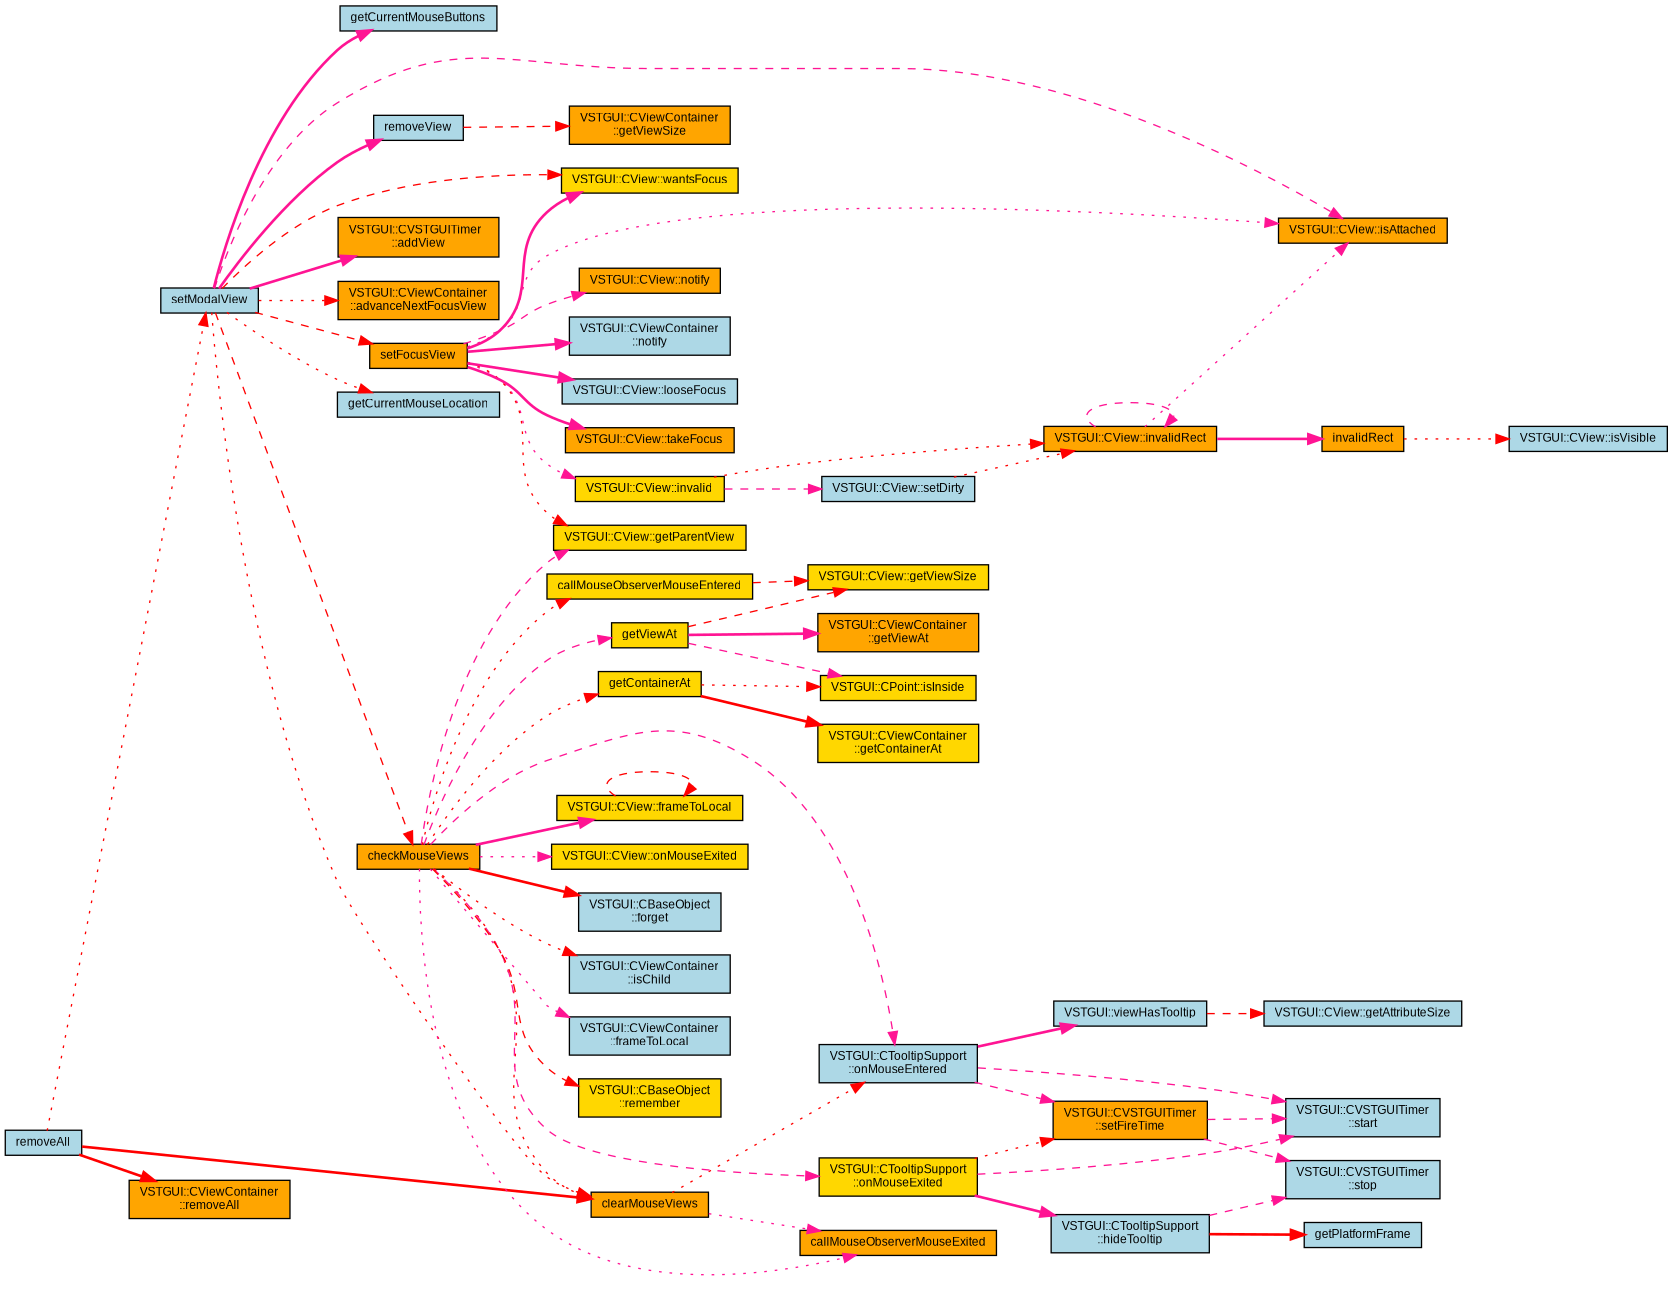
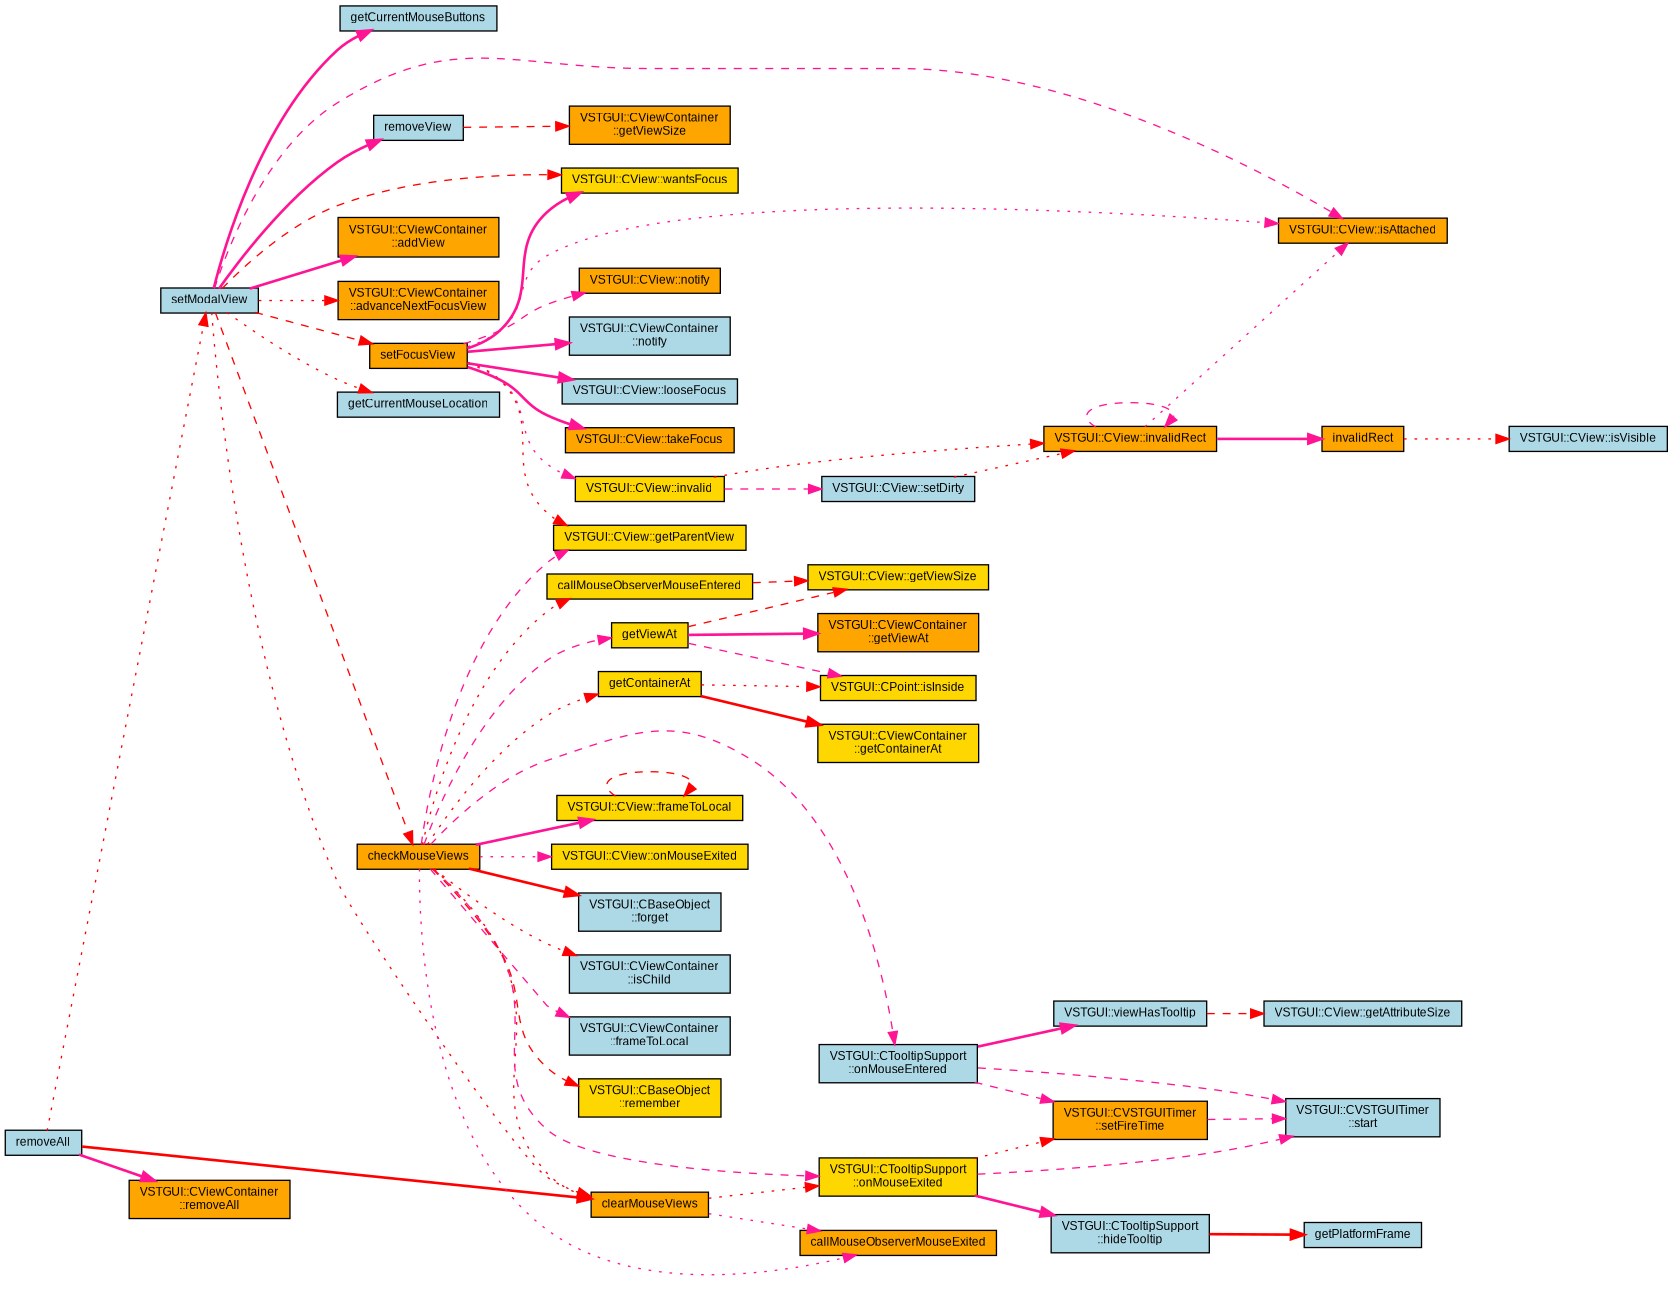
  digraph {
    rankdir=LR
    node [color=black fillcolor=lightblue fontname=Arial fontsize=9 shape=record style=filled]
    edge [color=deeppink fontname=Arial fontsize=9 labelfontname=Arial labelfontsize=9 style=dashed]
    n1 [fontcolor=black height=0.2 label=removeAll width=0.4]
    n2 [height=0.2 label=setModalView width=0.4]
    n3 [fillcolor=orange height=0.2 label=clearMouseViews width=0.4]
    n4 [fillcolor=orange height=0.2 label="VSTGUI::CViewContainer\l::removeAll" width=0.4]
    n5 [fillcolor=orange height=0.2 label="VSTGUI::CView::isAttached" width=0.4]
    n6 [height=0.2 label=removeView width=0.4]
-   n7 [fillcolor=orange height=0.2 label="VSTGUI::CVSTGUITimer\l::addView" width=0.4]
+   n7 [fillcolor=orange height=0.2 label="VSTGUI::CViewContainer\l::addView" width=0.4]
    n8 [fillcolor=orange height=0.2 label="VSTGUI::CViewContainer\l::advanceNextFocusView" width=0.4]
    n9 [fillcolor=orange height=0.2 label=setFocusView width=0.4]
    n10 [fillcolor=gold height=0.2 label="VSTGUI::CView::wantsFocus" width=0.4]
    n11 [height=0.2 label=getCurrentMouseLocation width=0.4]
    n12 [fillcolor=orange height=0.2 label=checkMouseViews width=0.4]
    n13 [height=0.2 label=getCurrentMouseButtons width=0.4]
    n14 [fillcolor=gold height=0.2 label="VSTGUI::CTooltipSupport\l::onMouseExited" width=0.4]
    n15 [fillcolor=orange height=0.2 label=callMouseObserverMouseExited width=0.4]
    n16 [fillcolor=orange height=0.2 label="VSTGUI::CViewContainer\l::getViewSize" width=0.4]
    n17 [fillcolor=gold height=0.2 label="VSTGUI::CView::invalid" width=0.4]
    n18 [fillcolor=gold height=0.2 label="VSTGUI::CView::getParentView" width=0.4]
    n19 [fillcolor=orange height=0.2 label="VSTGUI::CView::notify" width=0.4]
    n20 [height=0.2 label="VSTGUI::CViewContainer\l::notify" width=0.4]
    n21 [height=0.2 label="VSTGUI::CView::looseFocus" width=0.4]
    n22 [fillcolor=orange height=0.2 label="VSTGUI::CView::takeFocus" width=0.4]
    n23 [fillcolor=gold height=0.2 label=getViewAt width=0.4]
    n24 [fillcolor=gold height=0.2 label=getContainerAt width=0.4]
    n25 [height=0.2 label="VSTGUI::CTooltipSupport\l::onMouseEntered" width=0.4]
    n26 [fillcolor=gold height=0.2 label="VSTGUI::CView::frameToLocal" width=0.4]
    n27 [fillcolor=gold height=0.2 label="VSTGUI::CView::onMouseExited" width=0.4]
    n28 [height=0.2 label="VSTGUI::CBaseObject\l::forget" width=0.4]
    n29 [height=0.2 label="VSTGUI::CViewContainer\l::isChild" width=0.4]
    n30 [height=0.2 label="VSTGUI::CViewContainer\l::frameToLocal" width=0.4]
    n31 [fillcolor=gold height=0.2 label="VSTGUI::CBaseObject\l::remember" width=0.4]
    n32 [fillcolor=gold height=0.2 label=callMouseObserverMouseEntered width=0.4]
    n33 [height=0.2 label="VSTGUI::CTooltipSupport\l::hideTooltip" width=0.4]
    n34 [fillcolor=orange height=0.2 label="VSTGUI::CVSTGUITimer\l::setFireTime" width=0.4]
    n35 [height=0.2 label="VSTGUI::CVSTGUITimer\l::start" width=0.4]
-   n36 [height=0.2 label="VSTGUI::CVSTGUITimer\l::stop" width=0.4]
    n37 [height=0.2 label=getPlatformFrame width=0.4]
    n38 [height=0.2 label="VSTGUI::CView::setDirty" width=0.4]
    n39 [fillcolor=orange height=0.2 label="VSTGUI::CView::invalidRect" width=0.4]
    n40 [fillcolor=orange height=0.2 label=invalidRect width=0.4]
    n41 [height=0.2 label="VSTGUI::CView::isVisible" width=0.4]
    n42 [fillcolor=gold height=0.2 label="VSTGUI::CPoint::isInside" width=0.4]
    n43 [fillcolor=gold height=0.2 label="VSTGUI::CView::getViewSize" width=0.4]
    n44 [fillcolor=orange height=0.2 label="VSTGUI::CViewContainer\l::getViewAt" width=0.4]
    n45 [fillcolor=gold height=0.2 label="VSTGUI::CViewContainer\l::getContainerAt" width=0.4]
    n46 [height=0.2 label="VSTGUI::viewHasTooltip" width=0.4]
    n47 [height=0.2 label="VSTGUI::CView::getAttributeSize" width=0.4]
    n1 -> n2 [color=red style=dotted]
    n1 -> n3 [color=red style=bold]
-   n1 -> n4 [color=red style=bold]
+   n1 -> n4 [style=bold]
    n2 -> n3 [color=red style=dotted]
    n2 -> n5
    n2 -> n6 [style=bold]
    n2 -> n7 [style=bold]
    n2 -> n8 [color=red style=dotted]
    n2 -> n9 [color=red]
    n2 -> n10 [color=red]
    n2 -> n11 [color=red style=dotted]
    n2 -> n12 [color=red]
    n2 -> n13 [style=bold]
-   n3 -> n25 [color=red style=dotted]
+   n3 -> n14 [color=red style=dotted]
    n3 -> n15 [style=dotted]
    n6 -> n16 [color=red]
    n9 -> n5 [style=dotted]
    n9 -> n10 [style=bold]
    n9 -> n17 [style=dotted]
    n9 -> n18 [color=red style=dotted]
    n9 -> n19
    n9 -> n20 [style=bold]
    n9 -> n21 [style=bold]
    n9 -> n22 [style=bold]
    n12 -> n3 [color=red style=dotted]
    n12 -> n14
    n12 -> n15 [style=dotted]
    n12 -> n18
    n12 -> n23
    n12 -> n24 [color=red style=dotted]
    n12 -> n25
    n12 -> n26 [style=bold]
    n12 -> n27 [style=dotted]
    n12 -> n28 [color=red style=bold]
    n12 -> n29 [color=red style=dotted]
-   n12 -> n30 [style=dotted]
+   n12 -> n30
    n12 -> n31 [color=red]
    n12 -> n32 [color=red style=dotted]
    n14 -> n33 [style=bold]
    n14 -> n34 [color=red style=dotted]
    n14 -> n35
    n17 -> n38
    n17 -> n39 [color=red style=dotted]
    n23 -> n42
    n23 -> n43 [color=red]
    n23 -> n44 [style=bold]
    n24 -> n42 [color=red style=dotted]
    n24 -> n45 [color=red style=bold]
    n25 -> n34
    n25 -> n35
    n25 -> n46 [style=bold]
    n26 -> n26 [color=red]
    n32 -> n43 [color=red]
-   n33 -> n36
    n33 -> n37 [color=red style=bold]
    n34 -> n35
-   n34 -> n36
    n38 -> n39 [color=red style=dotted]
    n39 -> n5 [style=dotted]
    n39 -> n39
    n39 -> n40 [style=bold]
    n40 -> n41 [color=red style=dotted]
    n46 -> n47 [color=red]
  }
